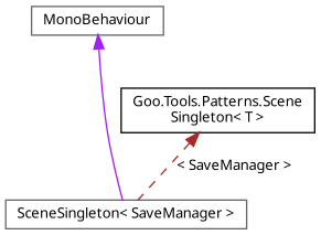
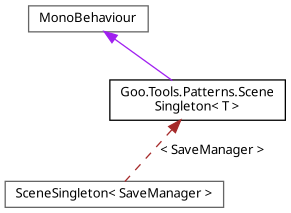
  digraph {
    node [color=gray40 fillcolor=white fontname=Calibrii fontsize=10 shape=record style=filled]
    edge [dir=back fontname=Calibrii fontsize=10 labelfontname=Calibrii labelfontsize=10]
    n1 [height=0.2 label="SceneSingleton\< SaveManager \>" width=0.4]
    n2 [color=black height=0.2 label="Goo.Tools.Patterns.Scene\lSingleton\< T \>" width=0.4]
    n3 [height=0.2 label=MonoBehaviour width=0.4]
    n2 -> n1 [color=brown label=" \< SaveManager \>" style=dashed]
-   n3 -> n1 [color=purple style=solid]
+   n3 -> n2 [color=purple style=solid]
  }
